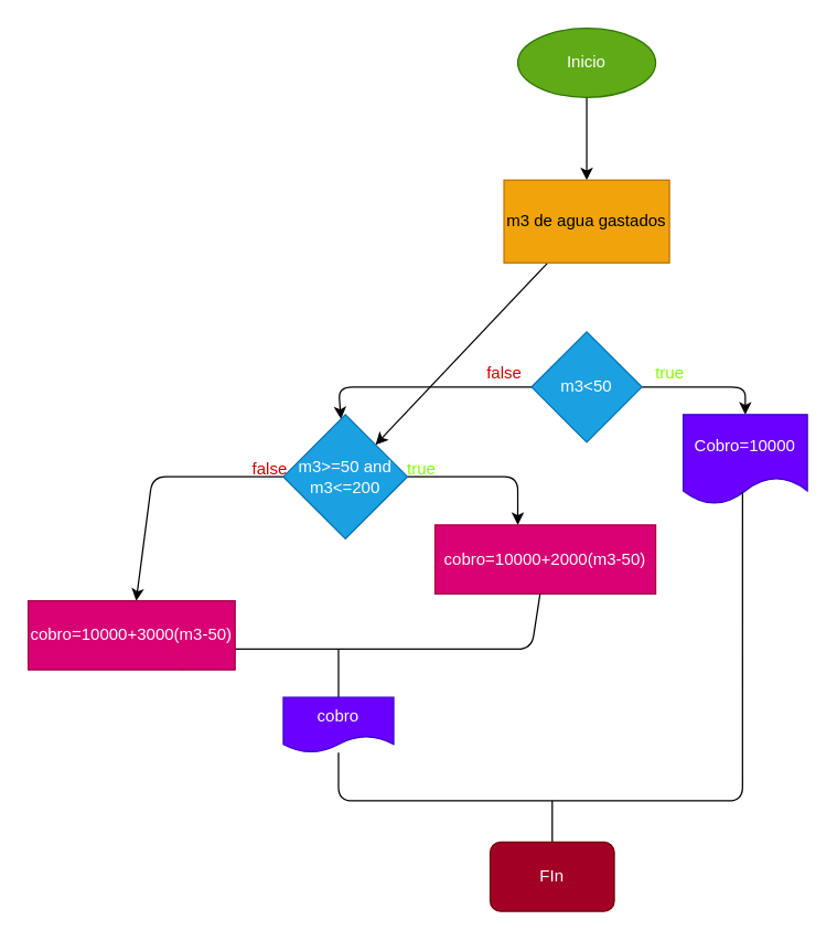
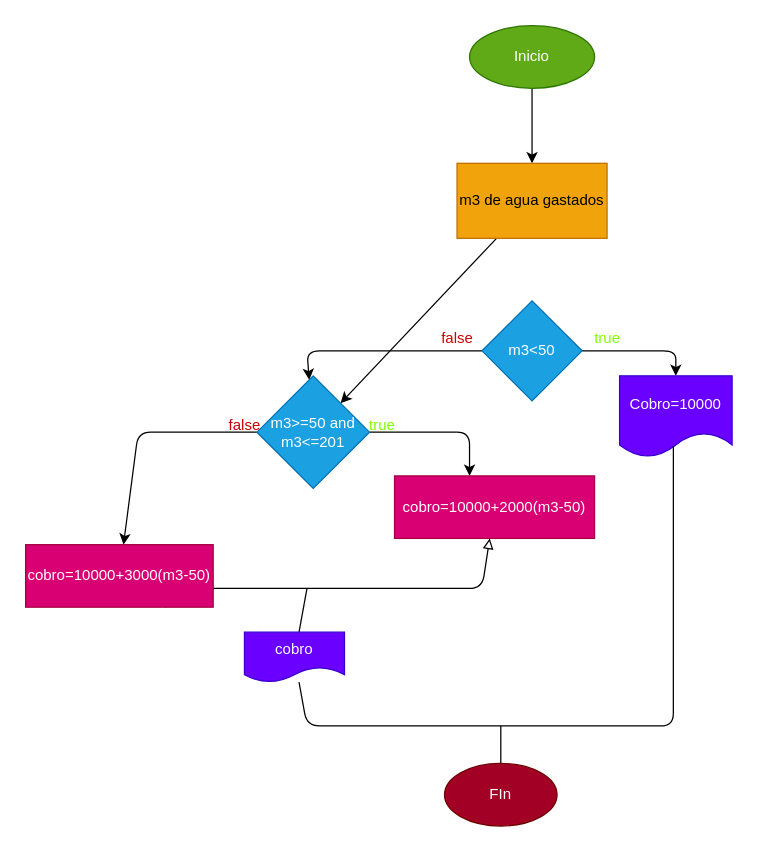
  <mxCell id="0" />
  <mxCell id="1" parent="0" />
  <mxCell id="2" value="" style="edgeStyle=none;html=1;" parent="1" source="3" target="5" edge="1"><mxGeometry relative="1" as="geometry" /></mxCell>
  <mxCell id="3" value="Inicio" style="ellipse;whiteSpace=wrap;html=1;fillColor=#60a917;fontColor=#ffffff;strokeColor=#2D7600;" parent="1" vertex="1"><mxGeometry x="375" y="20" width="100" height="50" as="geometry" /></mxCell>
  <mxCell id="4" value="" style="edgeStyle=none;html=1;" parent="1" source="5" target="12" edge="1"><mxGeometry relative="1" as="geometry" /></mxCell>
  <mxCell id="5" value="m3 de agua gastados" style="whiteSpace=wrap;html=1;fillColor=#f0a30a;fontColor=#000000;strokeColor=#BD7000;" parent="1" vertex="1"><mxGeometry x="365" y="130" width="120" height="60" as="geometry" /></mxCell>
  <mxCell id="6" style="edgeStyle=none;html=1;" parent="1" source="8" target="9" edge="1"><mxGeometry relative="1" as="geometry"><Array as="points"><mxPoint x="540" y="280" /></Array></mxGeometry></mxCell>
  <mxCell id="7" style="edgeStyle=none;html=1;startArrow=none;startFill=0;endArrow=classic;endFill=1;" parent="1" source="8" target="12" edge="1"><mxGeometry relative="1" as="geometry"><Array as="points"><mxPoint x="245" y="280" /></Array></mxGeometry></mxCell>
  <mxCell id="8" value="m3&amp;lt;50" style="rhombus;whiteSpace=wrap;html=1;fillColor=#1ba1e2;strokeColor=#006EAF;fontColor=#ffffff;" parent="1" vertex="1"><mxGeometry x="385" y="240" width="80" height="80" as="geometry" /></mxCell>
  <mxCell id="9" value="Cobro=10000" style="shape=document;whiteSpace=wrap;html=1;boundedLbl=1;fillColor=#6a00ff;fontColor=#ffffff;strokeColor=#3700CC;" parent="1" vertex="1"><mxGeometry x="495" y="300" width="90" height="65" as="geometry" /></mxCell>
  <mxCell id="10" style="edgeStyle=none;html=1;startArrow=none;startFill=0;endArrow=classic;endFill=1;" parent="1" source="12" edge="1"><mxGeometry relative="1" as="geometry"><mxPoint x="375" y="380" as="targetPoint" /><Array as="points"><mxPoint x="375" y="345" /></Array></mxGeometry></mxCell>
  <mxCell id="11" style="edgeStyle=none;html=1;startArrow=none;startFill=0;endArrow=classic;endFill=1;" parent="1" source="12" target="15" edge="1"><mxGeometry relative="1" as="geometry"><Array as="points"><mxPoint x="110" y="345" /></Array></mxGeometry></mxCell>
- <mxCell id="12" value="m3&amp;gt;=50 and m3&amp;lt;=200" style="rhombus;whiteSpace=wrap;html=1;fillColor=#1ba1e2;fontColor=#ffffff;strokeColor=#006EAF;" parent="1" vertex="1"><mxGeometry x="205" y="300" width="90" height="90" as="geometry" /></mxCell>
+ <mxCell id="12" value="m3&amp;gt;=50 and m3&amp;lt;=201" style="rhombus;whiteSpace=wrap;html=1;fillColor=#1ba1e2;fontColor=#ffffff;strokeColor=#006EAF;" parent="1" vertex="1"><mxGeometry x="205" y="300" width="90" height="90" as="geometry" /></mxCell>
  <mxCell id="13" value="cobro=10000+2000(m3-50)" style="whiteSpace=wrap;html=1;fillColor=#d80073;fontColor=#ffffff;strokeColor=#A50040;" parent="1" vertex="1"><mxGeometry x="315" y="380" width="160" height="50" as="geometry" /></mxCell>
- <mxCell id="14" style="edgeStyle=none;html=1;startArrow=none;startFill=0;endArrow=none;endFill=0;" parent="1" source="15" target="13" edge="1"><mxGeometry relative="1" as="geometry"><Array as="points"><mxPoint x="110" y="470" /><mxPoint x="245" y="470" /><mxPoint x="385" y="470" /></Array></mxGeometry></mxCell>
+ <mxCell id="14" style="edgeStyle=none;html=1;startArrow=none;startFill=0;endArrow=block;endFill=0;" parent="1" source="15" target="13" edge="1"><mxGeometry relative="1" as="geometry"><Array as="points"><mxPoint x="110" y="470" /><mxPoint x="245" y="470" /><mxPoint x="385" y="470" /></Array></mxGeometry></mxCell>
  <mxCell id="15" value="cobro=10000+3000(m3-50)" style="whiteSpace=wrap;html=1;fillColor=#d80073;fontColor=#ffffff;strokeColor=#A50040;" parent="1" vertex="1"><mxGeometry x="20" y="435" width="150" height="50" as="geometry" /></mxCell>
  <mxCell id="16" style="edgeStyle=none;html=1;startArrow=none;startFill=0;endArrow=none;endFill=0;" parent="1" source="17" edge="1"><mxGeometry relative="1" as="geometry"><mxPoint x="400" y="580" as="targetPoint" /></mxGeometry></mxCell>
- <mxCell id="17" value="FIn" style="whiteSpace=wrap;html=1;fillColor=#a20025;fontColor=#ffffff;strokeColor=#6F0000;rounded=1;" parent="1" vertex="1"><mxGeometry x="355" y="610" width="90" height="50" as="geometry" /></mxCell>
+ <mxCell id="17" value="FIn" style="ellipse;whiteSpace=wrap;html=1;fillColor=#a20025;fontColor=#ffffff;strokeColor=#6F0000;" parent="1" vertex="1"><mxGeometry x="355" y="610" width="90" height="50" as="geometry" /></mxCell>
  <mxCell id="18" style="edgeStyle=none;html=1;startArrow=none;startFill=0;endArrow=none;endFill=0;" parent="1" source="20" edge="1"><mxGeometry relative="1" as="geometry"><mxPoint x="245" y="470" as="targetPoint" /></mxGeometry></mxCell>
  <mxCell id="19" style="edgeStyle=none;html=1;entryX=0.478;entryY=0.863;entryDx=0;entryDy=0;entryPerimeter=0;startArrow=none;startFill=0;endArrow=none;endFill=0;" parent="1" source="20" target="9" edge="1"><mxGeometry relative="1" as="geometry"><Array as="points"><mxPoint x="245" y="580" /><mxPoint x="425" y="580" /><mxPoint x="538" y="580" /></Array></mxGeometry></mxCell>
- <mxCell id="20" value="cobro" style="shape=document;whiteSpace=wrap;html=1;boundedLbl=1;fillColor=#6a00ff;fontColor=#ffffff;strokeColor=#3700CC;" parent="1" vertex="1"><mxGeometry x="205" y="505" width="80" height="40" as="geometry" /></mxCell>
+ <mxCell id="20" value="cobro" style="shape=document;whiteSpace=wrap;html=1;boundedLbl=1;fillColor=#6a00ff;fontColor=#ffffff;strokeColor=#3700CC;" parent="1" vertex="1"><mxGeometry x="195" y="505" width="80" height="40" as="geometry" /></mxCell>
  <mxCell id="21" value="true" style="text;html=1;align=center;verticalAlign=middle;resizable=0;points=[];autosize=1;fontColor=#80FF00;" parent="1" vertex="1"><mxGeometry x="465" y="260" width="40" height="20" as="geometry" /></mxCell>
  <mxCell id="22" value="true" style="text;html=1;align=center;verticalAlign=middle;resizable=0;points=[];autosize=1;fontColor=#80FF00;" parent="1" vertex="1"><mxGeometry x="285" y="330" width="40" height="20" as="geometry" /></mxCell>
  <mxCell id="23" value="false" style="text;html=1;align=center;verticalAlign=middle;resizable=0;points=[];autosize=1;fontColor=#CC0000;" parent="1" vertex="1"><mxGeometry x="345" y="260" width="40" height="20" as="geometry" /></mxCell>
  <mxCell id="24" value="false" style="text;html=1;align=center;verticalAlign=middle;resizable=0;points=[];autosize=1;fontColor=#CC0000;" parent="1" vertex="1"><mxGeometry x="175" y="330" width="40" height="20" as="geometry" /></mxCell>
